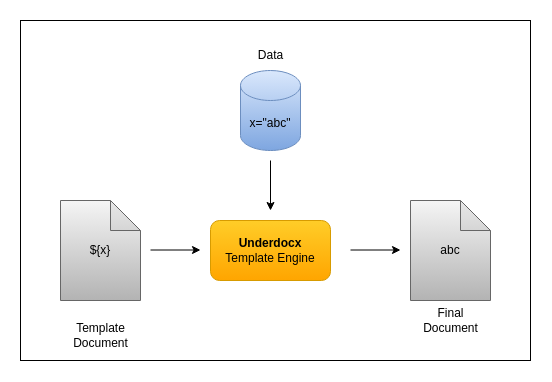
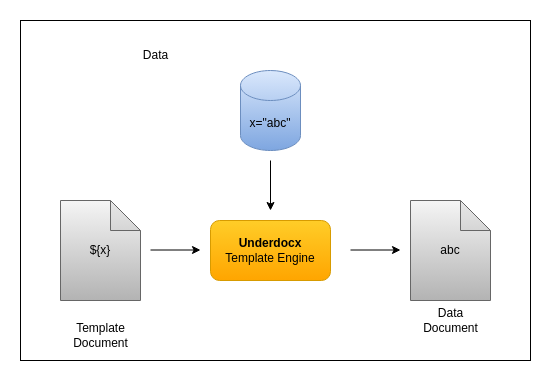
  <mxCell id="0" />
  <mxCell id="1" parent="0" />
  <mxCell id="2" value="" style="rounded=0;whiteSpace=wrap;html=1;" vertex="1" parent="1"><mxGeometry y="20" width="510" height="340" as="geometry" x="20" /></mxCell>
  <mxCell id="3" value="${x}" style="shape=note;whiteSpace=wrap;html=1;backgroundOutline=1;darkOpacity=0.05;fillColor=#f5f5f5;strokeColor=#666666;gradientColor=#b3b3b3;" parent="1" vertex="1"><mxGeometry x="60" y="200" width="80" height="100" as="geometry" /></mxCell>
  <mxCell id="4" value="Template&lt;div&gt;Document&lt;/div&gt;" style="text;html=1;align=center;verticalAlign=middle;resizable=0;points=[];autosize=1;strokeColor=none;fillColor=none;" parent="1" vertex="1"><mxGeometry x="60" y="315" width="80" height="40" as="geometry" /></mxCell>
  <mxCell id="5" value="&lt;b&gt;Underdocx&lt;/b&gt;&lt;div&gt;Template Engine&lt;/div&gt;" style="rounded=1;whiteSpace=wrap;html=1;fillColor=#ffcd28;strokeColor=#d79b00;gradientColor=#ffa500;" parent="1" vertex="1"><mxGeometry x="210" y="220" width="120" height="60" as="geometry" /></mxCell>
  <mxCell id="6" value="x=&quot;abc&quot;" style="shape=cylinder3;whiteSpace=wrap;html=1;boundedLbl=1;backgroundOutline=1;size=15;fillColor=#dae8fc;strokeColor=#6c8ebf;gradientColor=#7ea6e0;" parent="1" vertex="1"><mxGeometry x="240" y="70" width="60" height="80" as="geometry" /></mxCell>
  <mxCell id="7" value="" style="endArrow=classic;html=1;rounded=0;" parent="1" edge="1"><mxGeometry width="50" height="50" relative="1" as="geometry"><mxPoint x="150" y="249.5" as="sourcePoint" /><mxPoint x="200" y="249.5" as="targetPoint" /></mxGeometry></mxCell>
  <mxCell id="8" value="" style="endArrow=classic;html=1;rounded=0;" parent="1" edge="1"><mxGeometry width="50" height="50" relative="1" as="geometry"><mxPoint x="270" y="160" as="sourcePoint" /><mxPoint x="270" y="210" as="targetPoint" /></mxGeometry></mxCell>
  <mxCell id="9" value="" style="endArrow=classic;html=1;rounded=0;" parent="1" edge="1"><mxGeometry width="50" height="50" relative="1" as="geometry"><mxPoint x="350" y="249.5" as="sourcePoint" /><mxPoint x="400" y="249.5" as="targetPoint" /></mxGeometry></mxCell>
  <mxCell id="10" value="abc" style="shape=note;whiteSpace=wrap;html=1;backgroundOutline=1;darkOpacity=0.05;fillColor=#f5f5f5;strokeColor=#666666;gradientColor=#b3b3b3;" parent="1" vertex="1"><mxGeometry x="410" y="200" width="80" height="100" as="geometry" /></mxCell>
- <mxCell id="11" value="Data" style="text;html=1;align=center;verticalAlign=middle;resizable=0;points=[];autosize=1;strokeColor=none;fillColor=none;" parent="1" vertex="1"><mxGeometry x="245" y="40" width="50" height="30" as="geometry" /></mxCell>
- <mxCell id="12" value="Final&lt;br&gt;Document" style="text;html=1;align=center;verticalAlign=middle;resizable=0;points=[];autosize=1;strokeColor=none;fillColor=none;" parent="1" vertex="1"><mxGeometry x="410" y="300" width="80" height="40" as="geometry" /></mxCell>
+ <mxCell id="11" value="Data" style="text;html=1;align=center;verticalAlign=middle;resizable=0;points=[];autosize=1;strokeColor=none;fillColor=none;" parent="1" vertex="1"><mxGeometry x="130" y="40" width="50" height="30" as="geometry" /></mxCell>
+ <mxCell id="12" value="Data&lt;br&gt;Document" style="text;html=1;align=center;verticalAlign=middle;resizable=0;points=[];autosize=1;strokeColor=none;fillColor=none;" parent="1" vertex="1"><mxGeometry x="410" y="300" width="80" height="40" as="geometry" /></mxCell>
